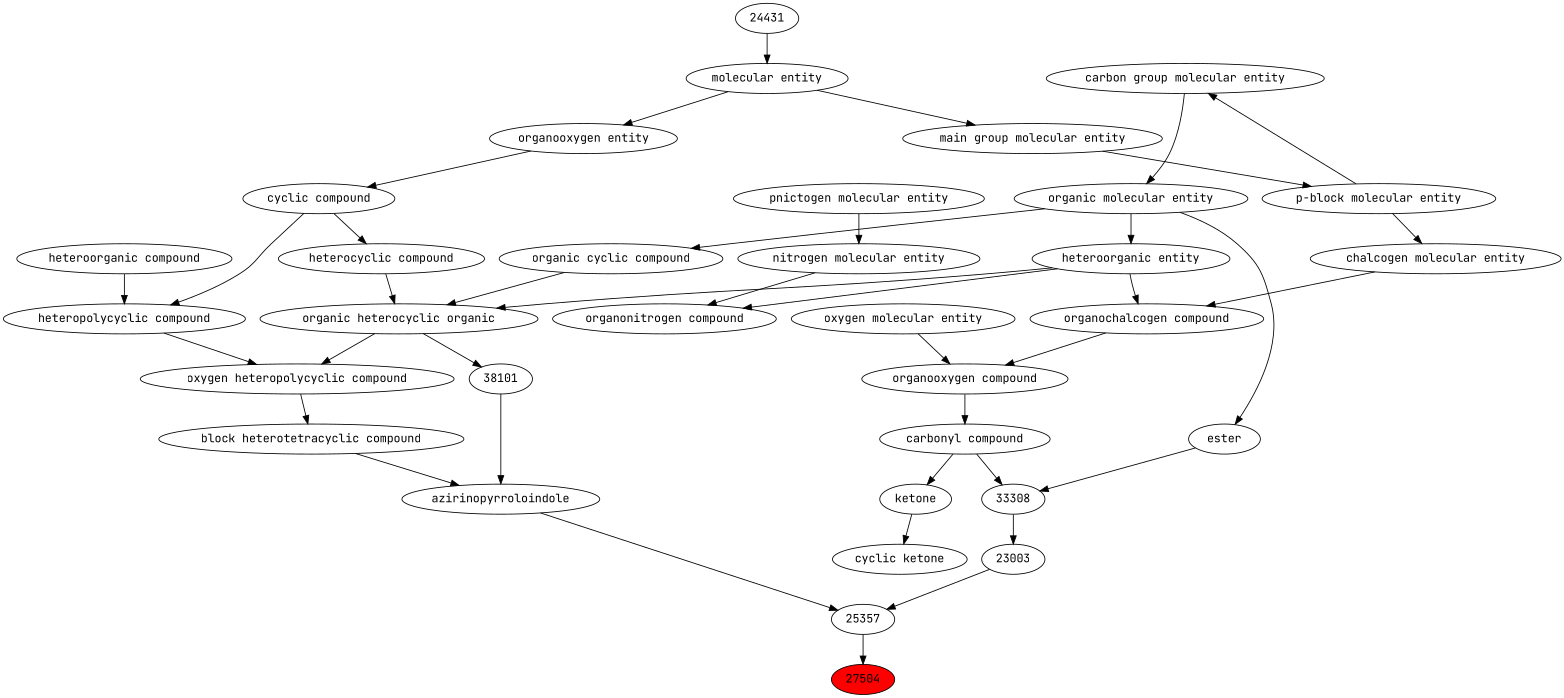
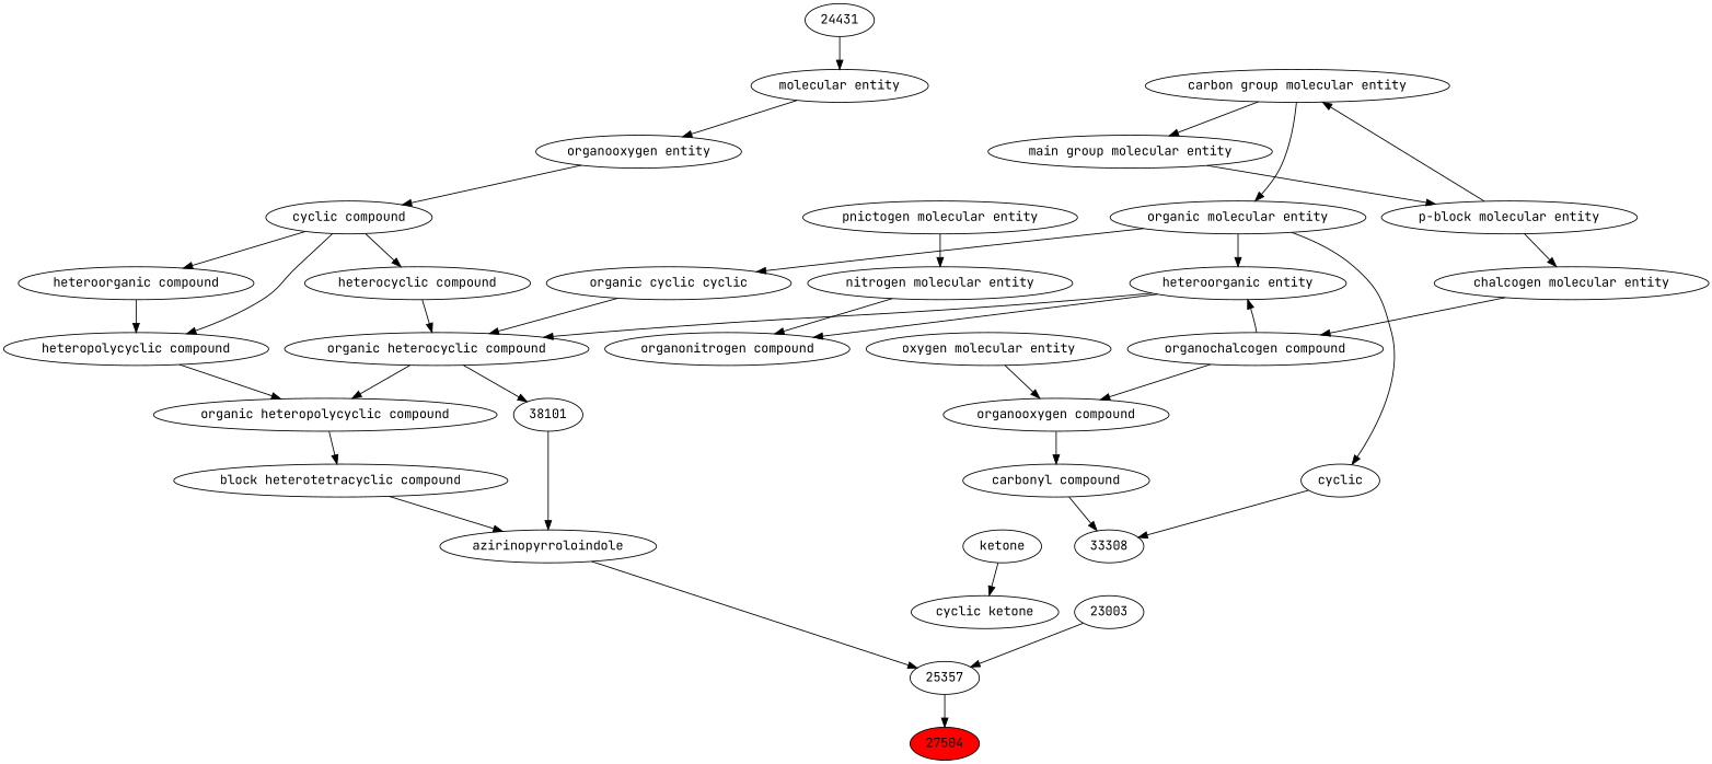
  digraph {
    fontname="JetBrains Mono"
    node [fontname="JetBrains Mono"]
    edge [fontname="JetBrains Mono"]
    n1 [fillcolor=red label=27504 style=filled]
    n2 [label=25357]
    n3 [label=azirinopyrroloindole]
    n4 [label=23003]
    n5 [label="block heterotetracyclic compound"]
    n6 [label=38101]
    n7 [label=33308]
    n8 [label="organic molecular entity"]
-   n9 [label=ester]
+   n9 [label=cyclic]
    n10 [label="heteroorganic entity"]
-   n11 [label="organic cyclic compound"]
-   n12 [label="organic heterocyclic organic"]
+   n11 [label="organic cyclic cyclic"]
+   n12 [label="organic heterocyclic compound"]
    n13 [label="organonitrogen compound"]
    n14 [label="organochalcogen compound"]
    n15 [label="cyclic ketone"]
-   n16 [label="oxygen heteropolycyclic compound"]
+   n16 [label="organic heteropolycyclic compound"]
    n17 [label="carbonyl compound"]
    n18 [label=ketone]
    n19 [label="carbon group molecular entity"]
    n20 [label="heteropolycyclic compound"]
    n21 [label="organooxygen compound"]
    n22 [label="heterocyclic compound"]
    n23 [label="nitrogen molecular entity"]
    n24 [label="p-block molecular entity"]
    n25 [label="chalcogen molecular entity"]
    n26 [label="pnictogen molecular entity"]
    n27 [label="heteroorganic compound"]
    n28 [label="cyclic compound"]
    n29 [label="oxygen molecular entity"]
    n30 [label="main group molecular entity"]
    n31 [label="organooxygen entity"]
    n32 [label="molecular entity"]
    n33 [label=24431]
    n2 -> n1
    n3 -> n2
    n4 -> n2
    n5 -> n3
    n6 -> n3
-   n7 -> n4
    n8 -> n9
    n8 -> n10
    n8 -> n11
    n9 -> n7
    n10 -> n12
    n10 -> n13
-   n10 -> n14
+   n14 -> n10
    n11 -> n12
    n12 -> n6
    n12 -> n16
    n14 -> n21
    n16 -> n5
    n17 -> n7
-   n17 -> n18
    n18 -> n15
    n19 -> n8
    n20 -> n16
    n21 -> n17
    n22 -> n12
    n23 -> n13
    n24 -> n19
    n24 -> n25
    n25 -> n14
    n26 -> n23
    n27 -> n20
    n28 -> n20
    n28 -> n22
+   n28 -> n27
    n29 -> n21
    n30 -> n24
    n31 -> n28
-   n32 -> n30
+   n19 -> n30
    n32 -> n31
    n33 -> n32
  }
